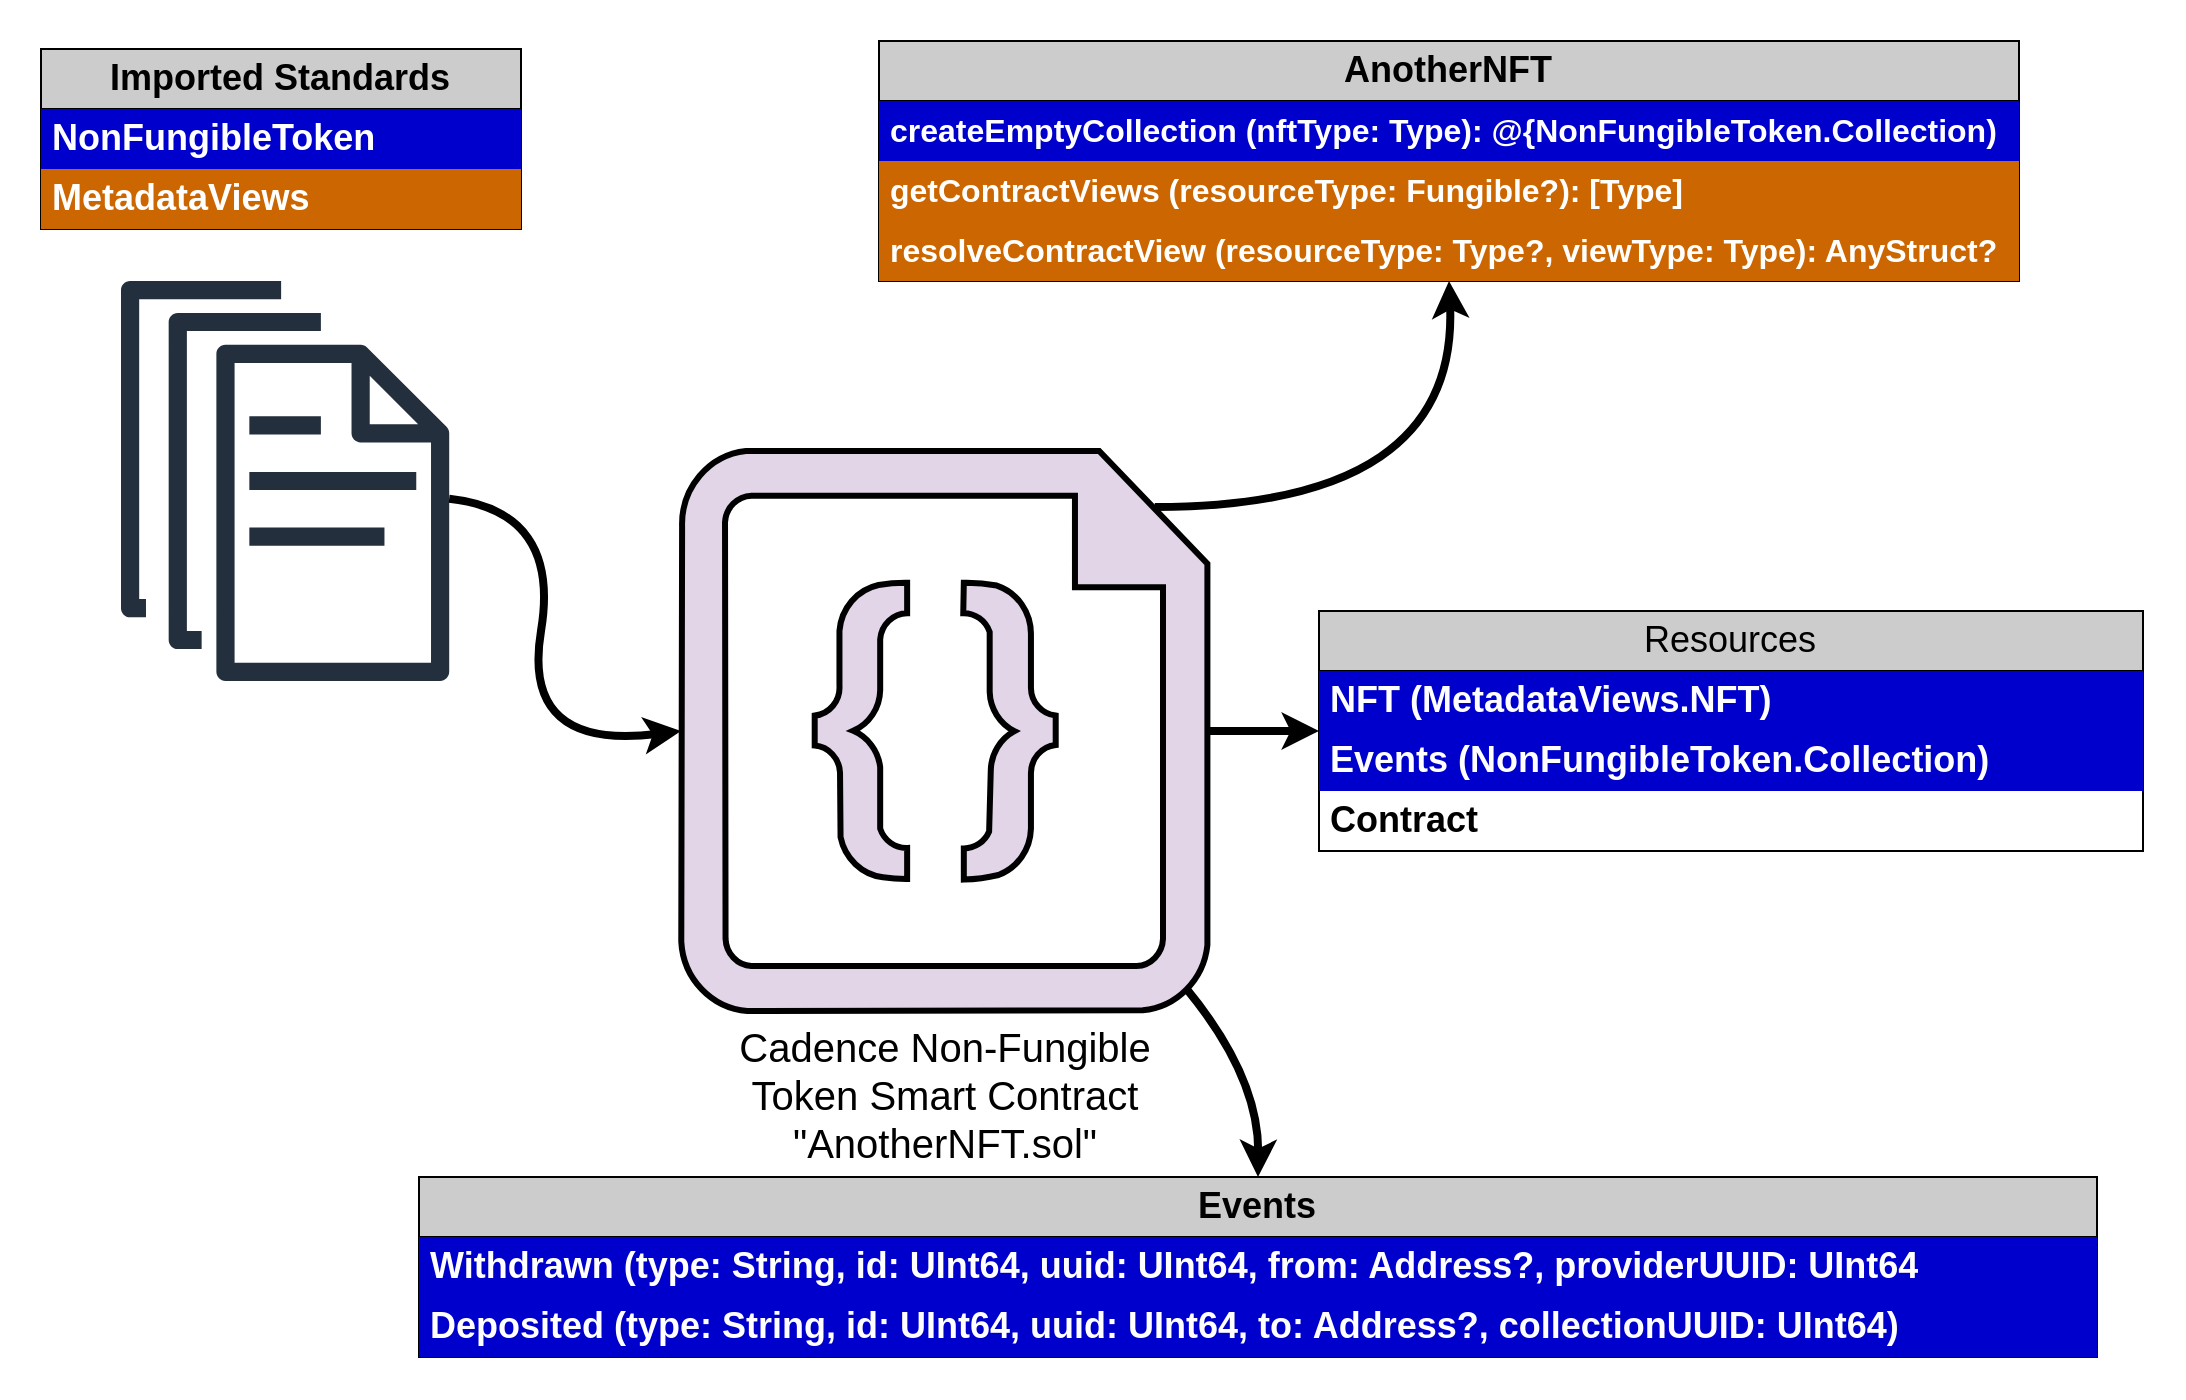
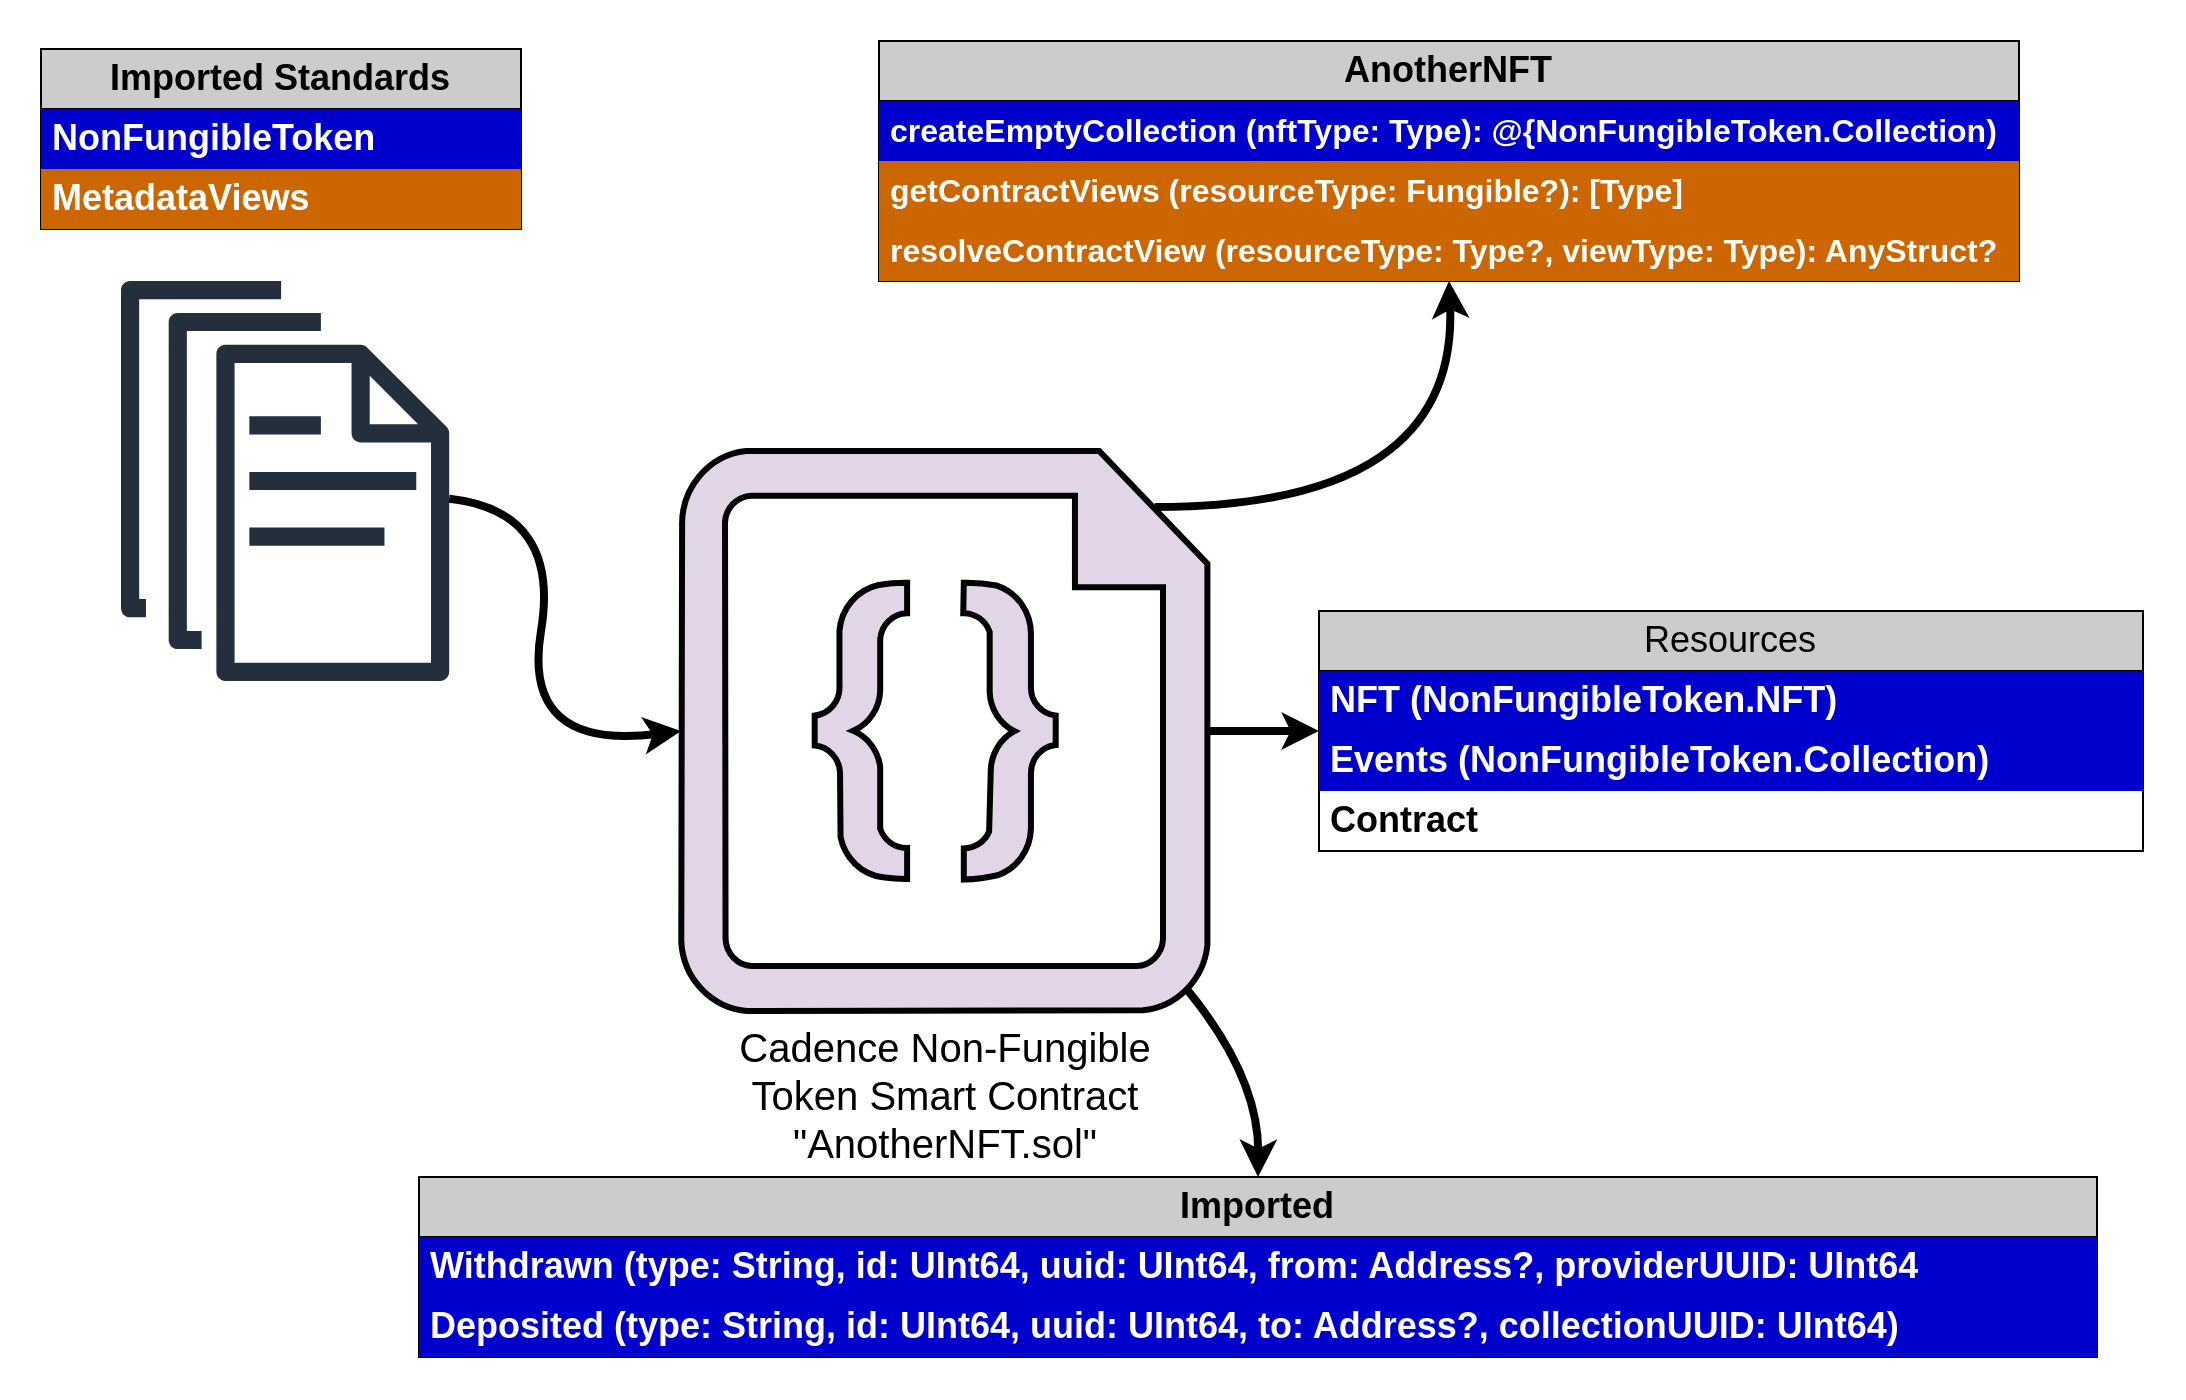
  <mxCell id="0" />
  <mxCell id="1" parent="0" />
  <mxCell id="2" value="&lt;font style=&quot;font-size: 20px;&quot;&gt;Cadence Non-Fungible&lt;/font&gt;&lt;div style=&quot;font-size: 20px;&quot;&gt;&lt;font style=&quot;font-size: 20px;&quot;&gt;Token Smart Contract&lt;/font&gt;&lt;/div&gt;&lt;div style=&quot;font-size: 20px;&quot;&gt;&lt;font style=&quot;font-size: 20px;&quot;&gt;&quot;AnotherNFT.sol&quot;&lt;/font&gt;&lt;/div&gt;" style="sketch=0;aspect=fixed;pointerEvents=1;shadow=0;dashed=0;html=1;strokeColor=#000000;labelPosition=center;verticalLabelPosition=bottom;verticalAlign=top;align=center;fillColor=#e1d5e7;shape=mxgraph.azure.code_file;strokeWidth=3;" parent="1" vertex="1"><mxGeometry x="340" y="225" width="263.2" height="280" as="geometry" /></mxCell>
  <mxCell id="3" value="" style="sketch=0;outlineConnect=0;fontColor=#232F3E;gradientColor=none;fillColor=#232F3D;strokeColor=none;dashed=0;verticalLabelPosition=bottom;verticalAlign=top;align=center;html=1;fontSize=12;fontStyle=0;aspect=fixed;pointerEvents=1;shape=mxgraph.aws4.documents;" parent="1" vertex="1"><mxGeometry x="60" y="140" width="164.1" height="200" as="geometry" /></mxCell>
  <mxCell id="4" value="Resources" style="swimlane;fontStyle=0;childLayout=stackLayout;horizontal=1;startSize=30;horizontalStack=0;resizeParent=1;resizeParentMax=0;resizeLast=0;collapsible=1;marginBottom=0;whiteSpace=wrap;html=1;fillColor=#CCCCCC;fontSize=18;" parent="1" vertex="1"><mxGeometry x="659" y="305" width="412" height="120" as="geometry"><mxRectangle x="630" y="150" width="90" height="30" as="alternateBounds" /></mxGeometry></mxCell>
- <mxCell id="5" value="NFT (MetadataViews.NFT)" style="text;strokeColor=none;fillColor=#0000CC;align=left;verticalAlign=middle;spacingLeft=4;spacingRight=4;overflow=hidden;points=[[0,0.5],[1,0.5]];portConstraint=eastwest;rotatable=0;whiteSpace=wrap;html=1;labelBackgroundColor=none;fontColor=#FFFFFF;fontStyle=1;fontSize=18;" parent="4" vertex="1"><mxGeometry y="30" width="412" height="30" as="geometry" /></mxCell>
+ <mxCell id="5" value="NFT (NonFungibleToken.NFT)" style="text;strokeColor=none;fillColor=#0000CC;align=left;verticalAlign=middle;spacingLeft=4;spacingRight=4;overflow=hidden;points=[[0,0.5],[1,0.5]];portConstraint=eastwest;rotatable=0;whiteSpace=wrap;html=1;labelBackgroundColor=none;fontColor=#FFFFFF;fontStyle=1;fontSize=18;" parent="4" vertex="1"><mxGeometry y="30" width="412" height="30" as="geometry" /></mxCell>
  <mxCell id="6" value="&lt;span style=&quot;font-size: 18px;&quot;&gt;Events (NonFungibleToken.Collection)&lt;/span&gt;" style="text;strokeColor=none;fillColor=#0000CC;align=left;verticalAlign=middle;spacingLeft=4;spacingRight=4;overflow=hidden;points=[[0,0.5],[1,0.5]];portConstraint=eastwest;rotatable=0;whiteSpace=wrap;html=1;labelBackgroundColor=none;fontColor=#FFFFFF;fontStyle=1;fontSize=18;" parent="4" vertex="1"><mxGeometry y="60" width="412" height="30" as="geometry" /></mxCell>
  <mxCell id="7" value="Contract" style="text;strokeColor=none;fillColor=none;align=left;verticalAlign=middle;spacingLeft=4;spacingRight=4;overflow=hidden;points=[[0,0.5],[1,0.5]];portConstraint=eastwest;rotatable=0;whiteSpace=wrap;html=1;labelBackgroundColor=none;fontColor=#000000;fontStyle=1;fontSize=18;" parent="4" vertex="1"><mxGeometry y="90" width="412" height="30" as="geometry" /></mxCell>
  <mxCell id="8" value="&lt;b style=&quot;font-size: 18px;&quot;&gt;AnotherNFT&lt;/b&gt;" style="swimlane;fontStyle=0;childLayout=stackLayout;horizontal=1;startSize=30;horizontalStack=0;resizeParent=1;resizeParentMax=0;resizeLast=0;collapsible=1;marginBottom=0;whiteSpace=wrap;html=1;fillColor=#CCCCCC;fontSize=18;" parent="1" vertex="1"><mxGeometry x="439" y="20" width="570" height="120" as="geometry" /></mxCell>
  <mxCell id="9" value="createEmptyCollection (nftType: Type): @{NonFungibleToken.Collection)" style="text;strokeColor=none;fillColor=#0000CC;align=left;verticalAlign=middle;spacingLeft=4;spacingRight=4;overflow=hidden;points=[[0,0.5],[1,0.5]];portConstraint=eastwest;rotatable=0;whiteSpace=wrap;html=1;fontColor=#FFFFFF;labelBackgroundColor=none;fontStyle=1;fontSize=16;" parent="8" vertex="1"><mxGeometry y="30" width="570" height="30" as="geometry" /></mxCell>
  <mxCell id="10" value="getContractViews (resourceType: Fungible?): [Type]" style="text;strokeColor=none;fillColor=#CC6600;align=left;verticalAlign=middle;spacingLeft=4;spacingRight=4;overflow=hidden;points=[[0,0.5],[1,0.5]];portConstraint=eastwest;rotatable=0;whiteSpace=wrap;html=1;fontColor=#FFFFFF;labelBackgroundColor=none;fontStyle=1;fontSize=16;" parent="8" vertex="1"><mxGeometry y="60" width="570" height="30" as="geometry" /></mxCell>
  <mxCell id="11" value="resolveContractView (resourceType: Type?, viewType: Type): AnyStruct?" style="text;strokeColor=none;fillColor=#CC6600;align=left;verticalAlign=middle;spacingLeft=4;spacingRight=4;overflow=hidden;points=[[0,0.5],[1,0.5]];portConstraint=eastwest;rotatable=0;whiteSpace=wrap;html=1;fontColor=#FFFFFF;labelBackgroundColor=none;fontStyle=1;fontSize=16;" parent="8" vertex="1"><mxGeometry y="90" width="570" height="30" as="geometry" /></mxCell>
- <mxCell id="12" value="&lt;b style=&quot;font-size: 18px;&quot;&gt;Events&lt;/b&gt;" style="swimlane;fontStyle=0;childLayout=stackLayout;horizontal=1;startSize=30;horizontalStack=0;resizeParent=1;resizeParentMax=0;resizeLast=0;collapsible=1;marginBottom=0;whiteSpace=wrap;html=1;fillColor=#CCCCCC;fontSize=18;" parent="1" vertex="1"><mxGeometry x="209" y="588" width="839" height="90" as="geometry" /></mxCell>
+ <mxCell id="12" value="&lt;b style=&quot;font-size: 18px;&quot;&gt;Imported&lt;/b&gt;" style="swimlane;fontStyle=0;childLayout=stackLayout;horizontal=1;startSize=30;horizontalStack=0;resizeParent=1;resizeParentMax=0;resizeLast=0;collapsible=1;marginBottom=0;whiteSpace=wrap;html=1;fillColor=#CCCCCC;fontSize=18;" parent="1" vertex="1"><mxGeometry x="209" y="588" width="839" height="90" as="geometry" /></mxCell>
  <mxCell id="13" value="Withdrawn (type: String, id: UInt64, uuid: UInt64, from: Address?, providerUUID: UInt64" style="text;strokeColor=none;fillColor=#0000CC;align=left;verticalAlign=middle;spacingLeft=4;spacingRight=4;overflow=hidden;points=[[0,0.5],[1,0.5]];portConstraint=eastwest;rotatable=0;whiteSpace=wrap;html=1;fontColor=#FFFFFF;labelBackgroundColor=none;fontStyle=1;fontSize=18;" parent="12" vertex="1"><mxGeometry y="30" width="839" height="30" as="geometry" /></mxCell>
  <mxCell id="14" value="&lt;span style=&quot;font-size: 18px;&quot;&gt;Deposited (type: String, id: UInt64, uuid: UInt64, to: Address?, collectionUUID: UInt64)&lt;/span&gt;" style="text;strokeColor=none;fillColor=#0000CC;align=left;verticalAlign=middle;spacingLeft=4;spacingRight=4;overflow=hidden;points=[[0,0.5],[1,0.5]];portConstraint=eastwest;rotatable=0;whiteSpace=wrap;html=1;fontColor=#FFFFFF;labelBackgroundColor=none;fontStyle=1;fontSize=18;" parent="12" vertex="1"><mxGeometry y="60" width="839" height="30" as="geometry" /></mxCell>
  <mxCell id="15" value="" style="curved=1;endArrow=classic;html=1;rounded=0;exitX=0.9;exitY=0.1;exitDx=0;exitDy=0;exitPerimeter=0;strokeWidth=4;entryX=0.5;entryY=1;entryDx=0;entryDy=0;" parent="1" source="2" target="8" edge="1"><mxGeometry width="50" height="50" relative="1" as="geometry"><mxPoint x="520" y="205" as="sourcePoint" /><mxPoint x="619" y="138" as="targetPoint" /><Array as="points"><mxPoint x="729" y="253" /></Array></mxGeometry></mxCell>
  <mxCell id="16" value="" style="curved=1;endArrow=classic;html=1;rounded=0;exitX=1;exitY=0.5;exitDx=0;exitDy=0;exitPerimeter=0;strokeWidth=4;entryX=0;entryY=0.5;entryDx=0;entryDy=0;" parent="1" source="2" target="4" edge="1"><mxGeometry width="50" height="50" relative="1" as="geometry"><mxPoint x="600" y="545" as="sourcePoint" /><mxPoint x="709" y="358" as="targetPoint" /><Array as="points" /></mxGeometry></mxCell>
  <mxCell id="17" value="" style="curved=1;endArrow=classic;html=1;rounded=0;entryX=0;entryY=0.5;entryDx=0;entryDy=0;entryPerimeter=0;strokeWidth=4;" parent="1" source="3" target="2" edge="1"><mxGeometry width="50" height="50" relative="1" as="geometry"><mxPoint x="250" y="255" as="sourcePoint" /><mxPoint x="300" y="205" as="targetPoint" /><Array as="points"><mxPoint x="280" y="255" /><mxPoint x="260" y="375" /></Array></mxGeometry></mxCell>
  <mxCell id="18" value="" style="curved=1;endArrow=classic;html=1;rounded=0;entryX=0.5;entryY=0;entryDx=0;entryDy=0;strokeWidth=4;exitX=0.96;exitY=0.96;exitDx=0;exitDy=0;exitPerimeter=0;" parent="1" source="2" target="12" edge="1"><mxGeometry width="50" height="50" relative="1" as="geometry"><mxPoint x="649" y="518" as="sourcePoint" /><mxPoint x="250" y="505" as="targetPoint" /><Array as="points"><mxPoint x="629" y="538" /></Array></mxGeometry></mxCell>
  <mxCell id="19" value="&lt;b style=&quot;font-size: 18px;&quot;&gt;Imported Standards&lt;/b&gt;" style="swimlane;fontStyle=0;childLayout=stackLayout;horizontal=1;startSize=30;horizontalStack=0;resizeParent=1;resizeParentMax=0;resizeLast=0;collapsible=1;marginBottom=0;whiteSpace=wrap;html=1;fillColor=#CCCCCC;fontSize=18;" parent="1" vertex="1"><mxGeometry x="20" y="24" width="240" height="90" as="geometry" /></mxCell>
  <mxCell id="20" value="NonFungibleToken" style="text;strokeColor=none;fillColor=#0000CC;align=left;verticalAlign=middle;spacingLeft=4;spacingRight=4;overflow=hidden;points=[[0,0.5],[1,0.5]];portConstraint=eastwest;rotatable=0;whiteSpace=wrap;html=1;fontColor=#FFFFFF;labelBackgroundColor=none;fontStyle=1;fontSize=18;" parent="19" vertex="1"><mxGeometry y="30" width="240" height="30" as="geometry" /></mxCell>
  <mxCell id="21" value="MetadataViews" style="text;strokeColor=none;fillColor=#CC6600;align=left;verticalAlign=middle;spacingLeft=4;spacingRight=4;overflow=hidden;points=[[0,0.5],[1,0.5]];portConstraint=eastwest;rotatable=0;whiteSpace=wrap;html=1;fontColor=#FFFFFF;labelBackgroundColor=none;fontStyle=1;fontSize=18;" parent="19" vertex="1"><mxGeometry y="60" width="240" height="30" as="geometry" /></mxCell>
